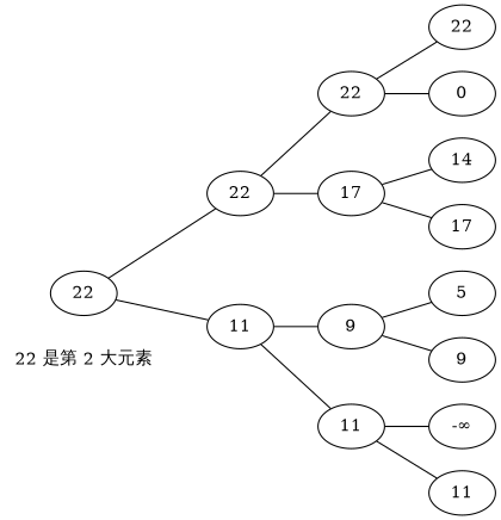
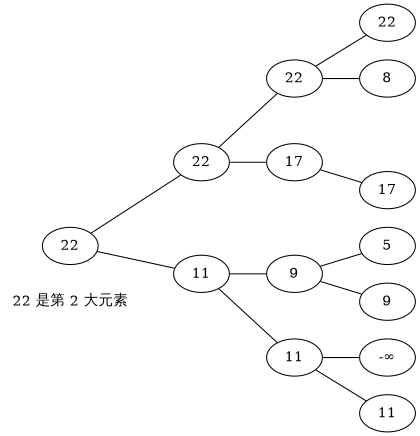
  graph {
    fontname="DejaVu Serif"
    rankdir=LR
    node [fontname="DejaVu Serif"]
    edge [fontname="DejaVu Serif"]
    n1 [label="22 是第 2 大元素" shape=plaintext]
    n2 [label=22]
    n3 [label=22]
    n4 [label=11]
    n5 [label=22]
    n6 [label=17]
    n7 [label=9]
    n8 [label=11]
    n9 [label=22]
-   n10 [label=0]
-   n11 [label=14]
+   n10 [label=8]
    n12 [label=17]
    n13 [label=5]
    n14 [label=9]
    n15 [label="-∞"]
    n16 [label=11]
    n2 -- n3
    n2 -- n4
    n3 -- n5
    n3 -- n6
    n4 -- n7
    n4 -- n8
    n5 -- n9
    n5 -- n10
-   n6 -- n11
    n6 -- n12
    n7 -- n13
    n7 -- n14
    n8 -- n15
    n8 -- n16
  }
